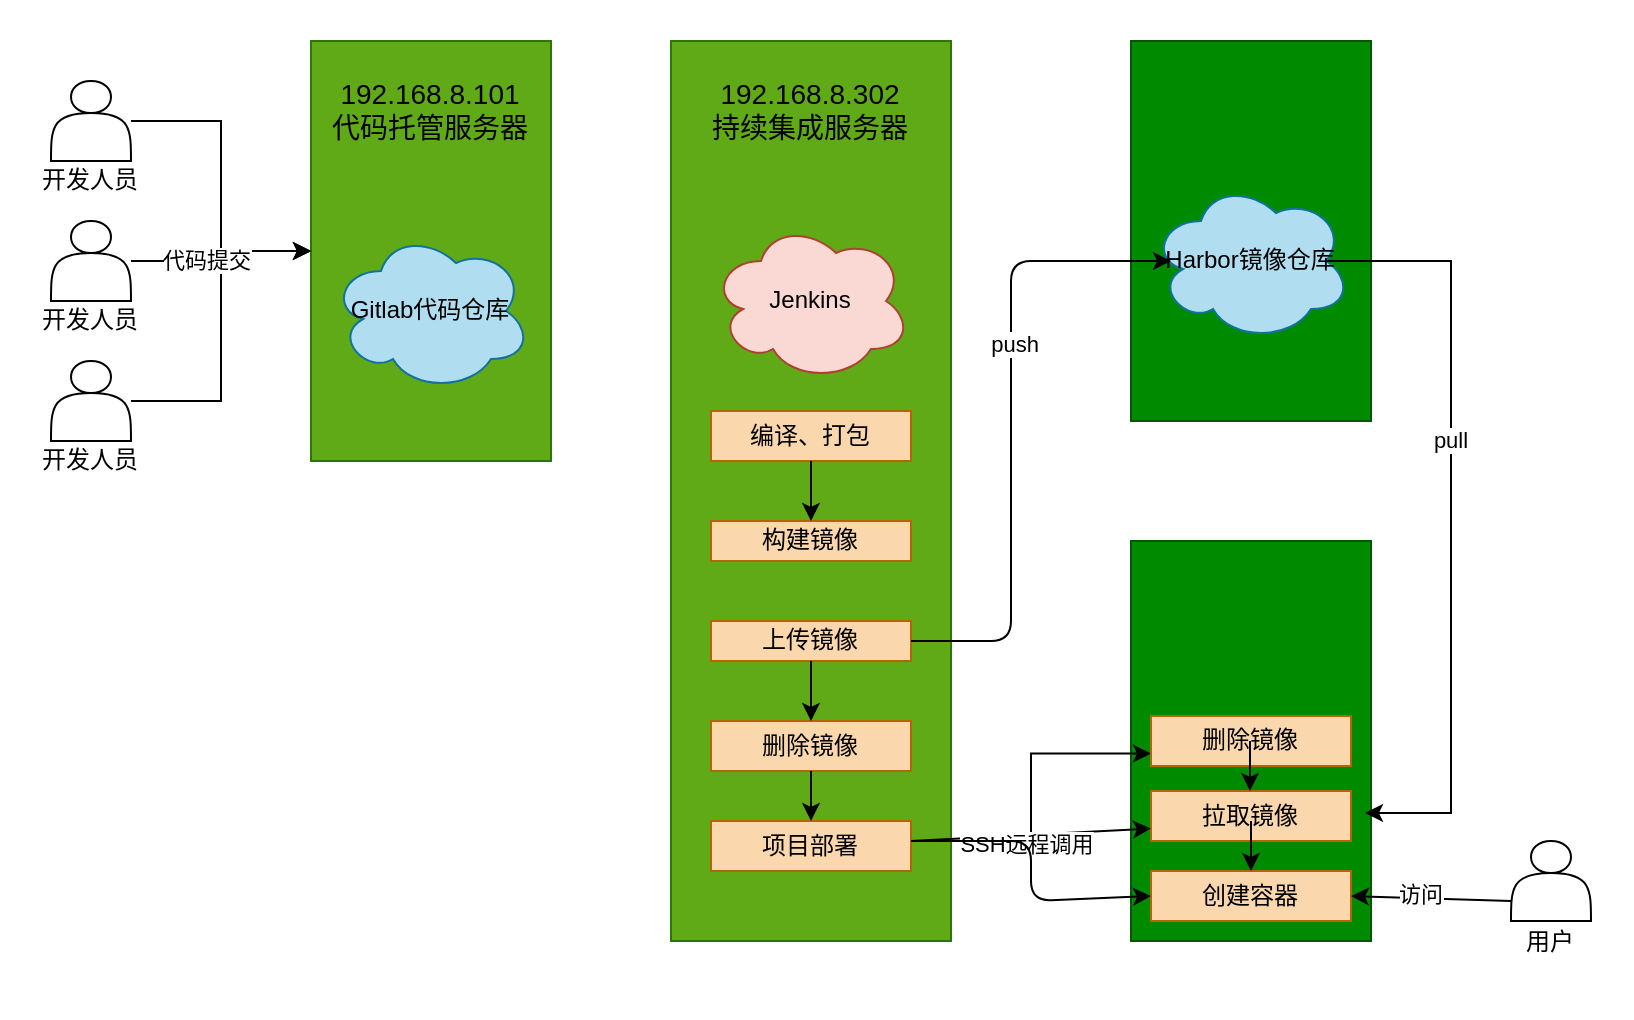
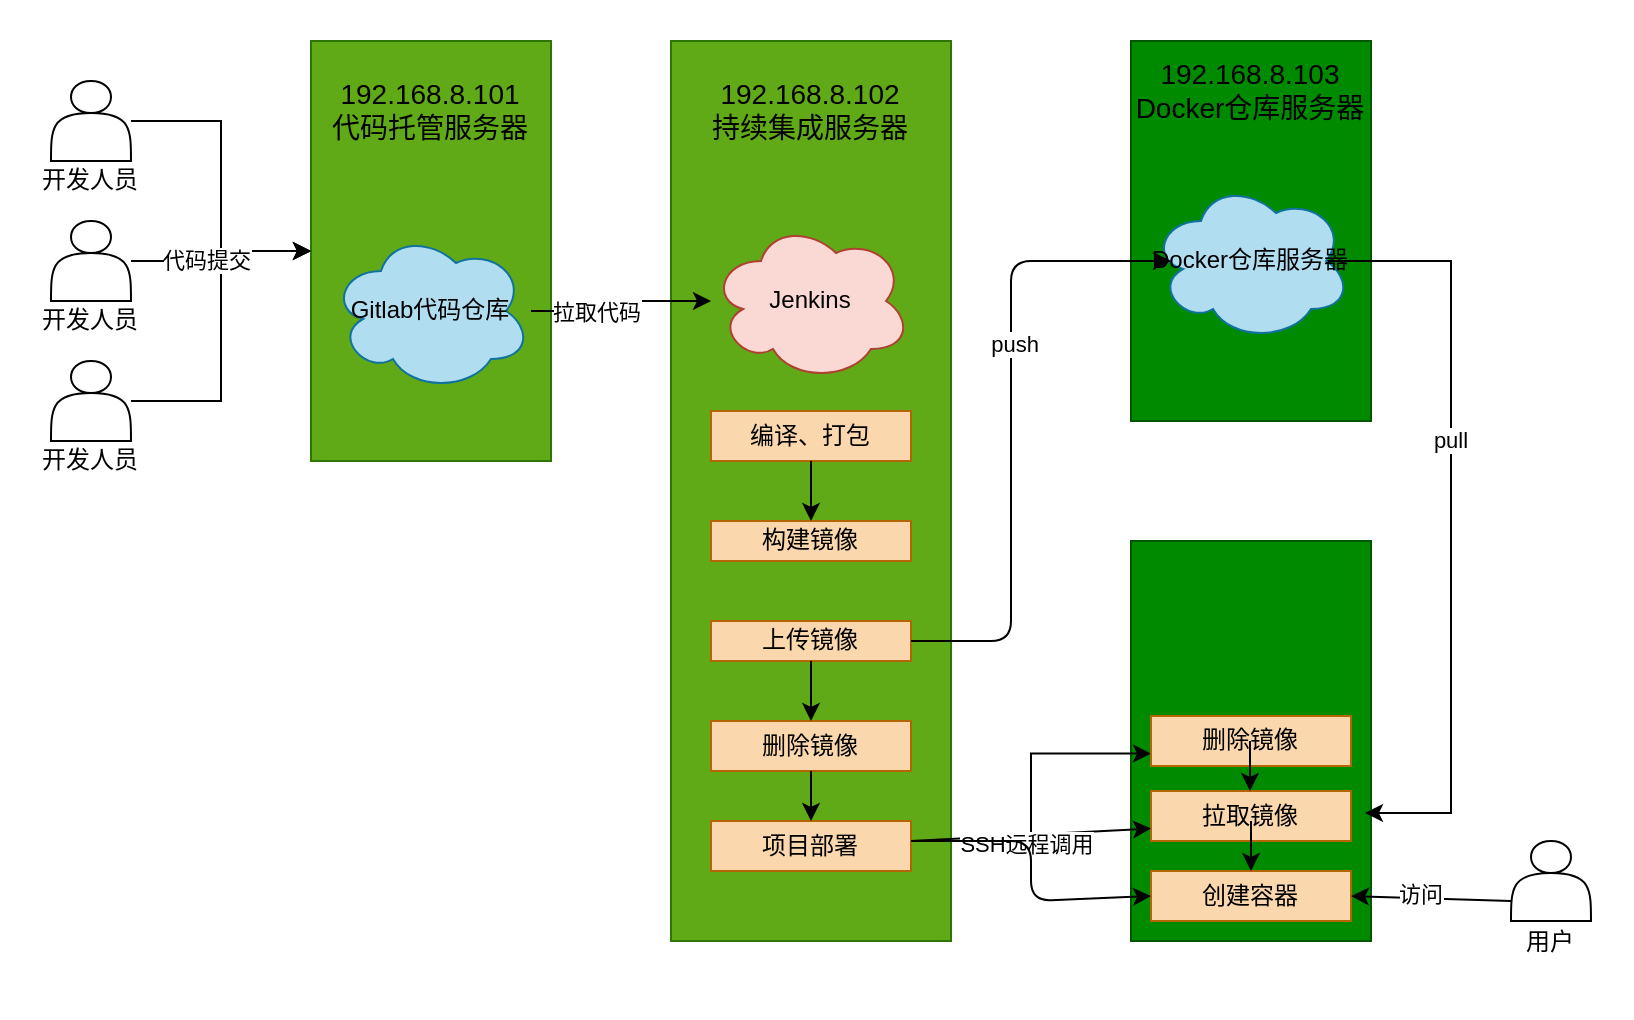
  <mxCell id="0" />
  <mxCell id="1" parent="0" />
  <mxCell id="2" value="" style="edgeStyle=orthogonalEdgeStyle;rounded=0;orthogonalLoop=1;jettySize=auto;html=1;" parent="1" source="3" target="4" edge="1"><mxGeometry relative="1" as="geometry" /></mxCell>
  <mxCell id="3" value="" style="shape=actor;whiteSpace=wrap;html=1;" parent="1" vertex="1"><mxGeometry x="25" y="40" width="40" height="40" as="geometry" /></mxCell>
  <mxCell id="4" value="" style="verticalLabelPosition=bottom;verticalAlign=top;html=1;shape=mxgraph.basic.rect;fillColor2=none;strokeWidth=1;size=20;indent=5;fillColor=#60a917;strokeColor=#2D7600;fontColor=#ffffff;" parent="1" vertex="1"><mxGeometry x="155" y="20" width="120" height="210" as="geometry" /></mxCell>
  <mxCell id="5" value="" style="verticalLabelPosition=bottom;verticalAlign=top;html=1;shape=mxgraph.basic.rect;fillColor2=none;strokeWidth=1;size=20;indent=5;fillColor=#60a917;strokeColor=#2D7600;fontColor=#ffffff;" parent="1" vertex="1"><mxGeometry x="335" y="20" width="140" height="450" as="geometry" /></mxCell>
  <mxCell id="6" value="" style="verticalLabelPosition=bottom;verticalAlign=top;html=1;shape=mxgraph.basic.rect;fillColor2=none;strokeWidth=1;size=20;indent=5;fillColor=#008a00;strokeColor=#005700;fontColor=#ffffff;" parent="1" vertex="1"><mxGeometry x="565" y="20" width="120" height="190" as="geometry" /></mxCell>
  <mxCell id="7" value="" style="verticalLabelPosition=bottom;verticalAlign=top;html=1;shape=mxgraph.basic.rect;fillColor2=none;strokeWidth=1;size=20;indent=5;fillColor=#008a00;strokeColor=#005700;fontColor=#ffffff;" parent="1" vertex="1"><mxGeometry x="565" y="270" width="120" height="200" as="geometry" /></mxCell>
  <mxCell id="8" value="" style="edgeStyle=orthogonalEdgeStyle;rounded=0;orthogonalLoop=1;jettySize=auto;html=1;" parent="1" source="9" target="4" edge="1"><mxGeometry relative="1" as="geometry" /></mxCell>
  <mxCell id="9" value="" style="shape=actor;whiteSpace=wrap;html=1;" parent="1" vertex="1"><mxGeometry x="25" y="110" width="40" height="40" as="geometry" /></mxCell>
  <mxCell id="10" value="" style="edgeStyle=orthogonalEdgeStyle;rounded=0;orthogonalLoop=1;jettySize=auto;html=1;" parent="1" source="12" target="4" edge="1"><mxGeometry relative="1" as="geometry" /></mxCell>
  <mxCell id="11" value="代码提交" style="edgeLabel;html=1;align=center;verticalAlign=middle;resizable=0;points=[];" parent="10" vertex="1" connectable="0"><mxGeometry x="0.438" y="4" relative="1" as="geometry"><mxPoint x="-4" y="3" as="offset" /></mxGeometry></mxCell>
  <mxCell id="12" value="" style="shape=actor;whiteSpace=wrap;html=1;" parent="1" vertex="1"><mxGeometry x="25" y="180" width="40" height="40" as="geometry" /></mxCell>
  <mxCell id="13" value="开发人员" style="text;html=1;strokeColor=none;fillColor=none;align=center;verticalAlign=middle;whiteSpace=wrap;rounded=0;" parent="1" vertex="1"><mxGeometry x="20" y="80" width="50" height="20" as="geometry" /></mxCell>
  <mxCell id="14" value="开发人员" style="text;html=1;strokeColor=none;fillColor=none;align=center;verticalAlign=middle;whiteSpace=wrap;rounded=0;" parent="1" vertex="1"><mxGeometry x="20" y="150" width="50" height="20" as="geometry" /></mxCell>
  <mxCell id="15" value="开发人员" style="text;html=1;strokeColor=none;fillColor=none;align=center;verticalAlign=middle;whiteSpace=wrap;rounded=0;" parent="1" vertex="1"><mxGeometry x="20" y="220" width="50" height="20" as="geometry" /></mxCell>
  <mxCell id="16" value="&lt;font style=&quot;font-size: 14px&quot;&gt;192.168.8.101&lt;br&gt;代码托管服务器&lt;/font&gt;" style="text;html=1;strokeColor=none;fillColor=none;align=center;verticalAlign=middle;whiteSpace=wrap;rounded=0;" parent="1" vertex="1"><mxGeometry x="165" y="30" width="100" height="50" as="geometry" /></mxCell>
+ <mxCell id="17" value="" style="edgeStyle=orthogonalEdgeStyle;rounded=0;orthogonalLoop=1;jettySize=auto;html=1;" parent="1" source="19" target="21" edge="1"><mxGeometry relative="1" as="geometry" /></mxCell>
+ <mxCell id="18" value="拉取代码" style="edgeLabel;html=1;align=center;verticalAlign=middle;resizable=0;points=[];" parent="17" vertex="1" connectable="0"><mxGeometry x="-0.32" relative="1" as="geometry"><mxPoint as="offset" /></mxGeometry></mxCell>
  <mxCell id="19" value="Gitlab代码仓库" style="ellipse;shape=cloud;whiteSpace=wrap;html=1;fillColor=#b1ddf0;strokeColor=#10739e;" parent="1" vertex="1"><mxGeometry x="165" y="115" width="100" height="80" as="geometry" /></mxCell>
- <mxCell id="20" value="&lt;font style=&quot;font-size: 14px&quot;&gt;192.168.8.302&lt;br&gt;持续集成服务器&lt;/font&gt;" style="text;html=1;strokeColor=none;fillColor=none;align=center;verticalAlign=middle;whiteSpace=wrap;rounded=0;" parent="1" vertex="1"><mxGeometry x="355" y="30" width="100" height="50" as="geometry" /></mxCell>
+ <mxCell id="20" value="&lt;font style=&quot;font-size: 14px&quot;&gt;192.168.8.102&lt;br&gt;持续集成服务器&lt;/font&gt;" style="text;html=1;strokeColor=none;fillColor=none;align=center;verticalAlign=middle;whiteSpace=wrap;rounded=0;" parent="1" vertex="1"><mxGeometry x="355" y="30" width="100" height="50" as="geometry" /></mxCell>
  <mxCell id="21" value="Jenkins" style="ellipse;shape=cloud;whiteSpace=wrap;html=1;fillColor=#fad9d5;strokeColor=#ae4132;" parent="1" vertex="1"><mxGeometry x="355" y="110" width="100" height="80" as="geometry" /></mxCell>
  <mxCell id="22" value="编译、打包" style="text;html=1;strokeColor=#b46504;fillColor=#fad7ac;align=center;verticalAlign=middle;whiteSpace=wrap;rounded=0;" parent="1" vertex="1"><mxGeometry x="355" y="205" width="100" height="25" as="geometry" /></mxCell>
  <mxCell id="23" value="构建镜像" style="text;html=1;strokeColor=#b46504;fillColor=#fad7ac;align=center;verticalAlign=middle;whiteSpace=wrap;rounded=0;" parent="1" vertex="1"><mxGeometry x="355" y="260" width="100" height="20" as="geometry" /></mxCell>
  <mxCell id="24" value="上传镜像" style="text;html=1;strokeColor=#b46504;fillColor=#fad7ac;align=center;verticalAlign=middle;whiteSpace=wrap;rounded=0;" parent="1" vertex="1"><mxGeometry x="355" y="310" width="100" height="20" as="geometry" /></mxCell>
  <mxCell id="25" value="删除镜像" style="text;html=1;strokeColor=#b46504;fillColor=#fad7ac;align=center;verticalAlign=middle;whiteSpace=wrap;rounded=0;" parent="1" vertex="1"><mxGeometry x="355" y="360" width="100" height="25" as="geometry" /></mxCell>
  <mxCell id="26" value="" style="edgeStyle=orthogonalEdgeStyle;rounded=0;orthogonalLoop=1;jettySize=auto;html=1;entryX=0;entryY=0.75;entryDx=0;entryDy=0;" parent="1" source="27" target="35" edge="1"><mxGeometry relative="1" as="geometry"><Array as="points"><mxPoint x="515" y="420" /><mxPoint x="515" y="376" /></Array></mxGeometry></mxCell>
  <mxCell id="27" value="项目部署" style="text;html=1;strokeColor=#b46504;fillColor=#fad7ac;align=center;verticalAlign=middle;whiteSpace=wrap;rounded=0;" parent="1" vertex="1"><mxGeometry x="355" y="410" width="100" height="25" as="geometry" /></mxCell>
  <mxCell id="28" value="" style="endArrow=classic;html=1;exitX=0.5;exitY=1;exitDx=0;exitDy=0;" parent="1" source="22" edge="1"><mxGeometry width="50" height="50" relative="1" as="geometry"><mxPoint x="395" y="340" as="sourcePoint" /><mxPoint x="405" y="260" as="targetPoint" /></mxGeometry></mxCell>
  <mxCell id="29" value="" style="endArrow=classic;html=1;entryX=0.5;entryY=0;entryDx=0;entryDy=0;exitX=0.5;exitY=1;exitDx=0;exitDy=0;" parent="1" source="24" target="25" edge="1"><mxGeometry width="50" height="50" relative="1" as="geometry"><mxPoint x="395" y="340" as="sourcePoint" /><mxPoint x="445" y="290" as="targetPoint" /></mxGeometry></mxCell>
  <mxCell id="30" value="" style="endArrow=classic;html=1;entryX=0.5;entryY=0;entryDx=0;entryDy=0;exitX=0.5;exitY=1;exitDx=0;exitDy=0;" parent="1" source="25" target="27" edge="1"><mxGeometry width="50" height="50" relative="1" as="geometry"><mxPoint x="395" y="340" as="sourcePoint" /><mxPoint x="445" y="290" as="targetPoint" /></mxGeometry></mxCell>
  <mxCell id="31" style="edgeStyle=orthogonalEdgeStyle;rounded=0;orthogonalLoop=1;jettySize=auto;html=1;exitX=0.875;exitY=0.5;exitDx=0;exitDy=0;exitPerimeter=0;entryX=0.975;entryY=0.68;entryDx=0;entryDy=0;entryPerimeter=0;" edge="1" parent="1" source="33" target="7"><mxGeometry relative="1" as="geometry"><Array as="points"><mxPoint x="725" y="130" /><mxPoint x="725" y="406" /></Array></mxGeometry></mxCell>
  <mxCell id="32" value="pull" style="edgeLabel;html=1;align=center;verticalAlign=middle;resizable=0;points=[];" vertex="1" connectable="0" parent="31"><mxGeometry x="-0.206" y="-1" relative="1" as="geometry"><mxPoint y="1" as="offset" /></mxGeometry></mxCell>
- <mxCell id="33" value="Harbor镜像仓库" style="ellipse;shape=cloud;whiteSpace=wrap;html=1;fillColor=#b1ddf0;strokeColor=#10739e;" parent="1" vertex="1"><mxGeometry x="575" y="90" width="100" height="80" as="geometry" /></mxCell>
+ <mxCell id="33" value="Docker仓库服务器" style="ellipse;shape=cloud;whiteSpace=wrap;html=1;fillColor=#b1ddf0;strokeColor=#10739e;" parent="1" vertex="1"><mxGeometry x="575" y="90" width="100" height="80" as="geometry" /></mxCell>
+ <mxCell id="34" value="&lt;font style=&quot;font-size: 14px&quot;&gt;192.168.8.103&lt;br&gt;Docker仓库服务器&lt;/font&gt;" style="text;html=1;strokeColor=none;fillColor=none;align=center;verticalAlign=middle;whiteSpace=wrap;rounded=0;" parent="1" vertex="1"><mxGeometry x="565" y="20" width="120" height="50" as="geometry" /></mxCell>
  <mxCell id="35" value="删除镜像" style="text;html=1;strokeColor=#b46504;fillColor=#fad7ac;align=center;verticalAlign=middle;whiteSpace=wrap;rounded=0;" parent="1" vertex="1"><mxGeometry x="575" y="357.5" width="100" height="25" as="geometry" /></mxCell>
  <mxCell id="36" value="拉取镜像" style="text;html=1;strokeColor=#b46504;fillColor=#fad7ac;align=center;verticalAlign=middle;whiteSpace=wrap;rounded=0;" parent="1" vertex="1"><mxGeometry x="575" y="395" width="100" height="25" as="geometry" /></mxCell>
  <mxCell id="37" value="创建容器" style="text;html=1;strokeColor=#b46504;fillColor=#fad7ac;align=center;verticalAlign=middle;whiteSpace=wrap;rounded=0;" parent="1" vertex="1"><mxGeometry x="575" y="435" width="100" height="25" as="geometry" /></mxCell>
  <mxCell id="38" value="" style="shape=actor;whiteSpace=wrap;html=1;" parent="1" vertex="1"><mxGeometry x="755" y="420" width="40" height="40" as="geometry" /></mxCell>
  <mxCell id="39" value="用户" style="text;html=1;strokeColor=none;fillColor=none;align=center;verticalAlign=middle;whiteSpace=wrap;rounded=0;" parent="1" vertex="1"><mxGeometry x="755" y="455" width="40" height="32.5" as="geometry" /></mxCell>
  <mxCell id="40" value="" style="endArrow=classic;html=1;exitX=0;exitY=0.75;exitDx=0;exitDy=0;" parent="1" source="38" edge="1"><mxGeometry width="50" height="50" relative="1" as="geometry"><mxPoint x="625" y="497.5" as="sourcePoint" /><mxPoint x="675" y="447.5" as="targetPoint" /></mxGeometry></mxCell>
  <mxCell id="41" value="访问" style="edgeLabel;html=1;align=center;verticalAlign=middle;resizable=0;points=[];" parent="40" vertex="1" connectable="0"><mxGeometry x="0.151" y="-2" relative="1" as="geometry"><mxPoint as="offset" /></mxGeometry></mxCell>
  <mxCell id="42" value="" style="endArrow=classic;html=1;" parent="1" edge="1"><mxGeometry width="50" height="50" relative="1" as="geometry"><mxPoint x="624.5" y="370" as="sourcePoint" /><mxPoint x="624.5" y="395" as="targetPoint" /></mxGeometry></mxCell>
  <mxCell id="43" value="" style="endArrow=classic;html=1;entryX=0;entryY=0.75;entryDx=0;entryDy=0;" parent="1" target="36" edge="1"><mxGeometry width="50" height="50" relative="1" as="geometry"><mxPoint x="455" y="420" as="sourcePoint" /><mxPoint x="505" y="370" as="targetPoint" /></mxGeometry></mxCell>
  <mxCell id="44" value="SSH远程调用" style="edgeLabel;html=1;align=center;verticalAlign=middle;resizable=0;points=[];" parent="43" vertex="1" connectable="0"><mxGeometry x="-0.053" y="-4" relative="1" as="geometry"><mxPoint as="offset" /></mxGeometry></mxCell>
  <mxCell id="45" value="" style="endArrow=classic;html=1;entryX=0;entryY=0.5;entryDx=0;entryDy=0;" parent="1" target="37" edge="1"><mxGeometry width="50" height="50" relative="1" as="geometry"><mxPoint x="455" y="420" as="sourcePoint" /><mxPoint x="505" y="370" as="targetPoint" /><Array as="points"><mxPoint x="515" y="420" /><mxPoint x="515" y="450" /></Array></mxGeometry></mxCell>
  <mxCell id="46" value="" style="endArrow=classic;html=1;exitX=1;exitY=0.5;exitDx=0;exitDy=0;" parent="1" source="24" edge="1"><mxGeometry width="50" height="50" relative="1" as="geometry"><mxPoint x="465" y="320" as="sourcePoint" /><mxPoint x="585" y="130" as="targetPoint" /><Array as="points"><mxPoint x="505" y="320" /><mxPoint x="505" y="130" /></Array></mxGeometry></mxCell>
  <mxCell id="47" value="push" style="edgeLabel;html=1;align=center;verticalAlign=middle;resizable=0;points=[];" parent="46" vertex="1" connectable="0"><mxGeometry x="0.245" y="-1" relative="1" as="geometry"><mxPoint as="offset" /></mxGeometry></mxCell>
  <mxCell id="48" value="" style="endArrow=classic;html=1;" parent="1" target="37" edge="1"><mxGeometry width="50" height="50" relative="1" as="geometry"><mxPoint x="625" y="410" as="sourcePoint" /><mxPoint x="675" y="360" as="targetPoint" /></mxGeometry></mxCell>
